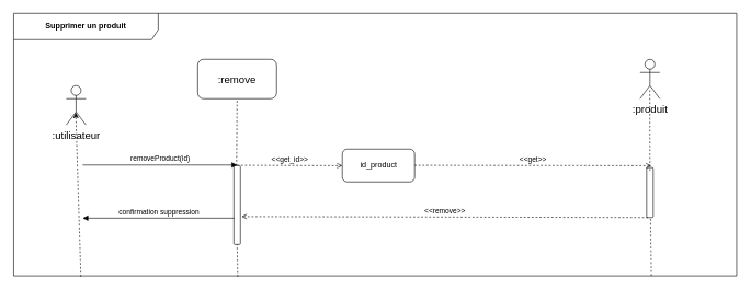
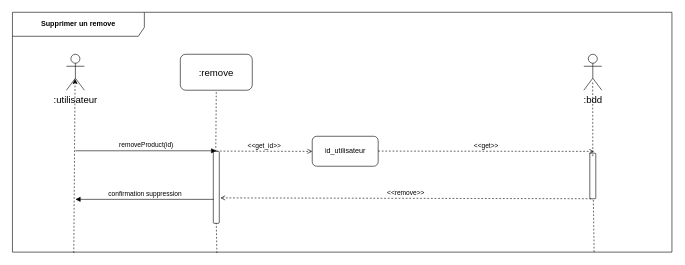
  <mxCell id="0" />
  <mxCell id="1" parent="0" />
- <mxCell id="2" value="Supprimer un produit" style="shape=umlFrame;whiteSpace=wrap;html=1;width=220;height=40;fontStyle=1;labelBackgroundColor=#ffffff;labelBorderColor=none;gradientColor=none;swimlaneFillColor=none;shadow=0;strokeColor=#000000;" parent="1" vertex="1"><mxGeometry x="20" y="20" width="1100" height="400" as="geometry" /></mxCell>
- <mxCell id="3" value=":utilisateur" style="shape=umlActor;verticalLabelPosition=bottom;labelBackgroundColor=#ffffff;verticalAlign=top;html=1;shadow=0;strokeColor=#000000;gradientColor=none;fontSize=16;align=center;" parent="1" vertex="1"><mxGeometry x="100" y="130" width="30" height="60" as="geometry" /></mxCell>
+ <mxCell id="2" value="Supprimer un remove" style="shape=umlFrame;whiteSpace=wrap;html=1;width=220;height=40;fontStyle=1;labelBackgroundColor=#ffffff;labelBorderColor=none;gradientColor=none;swimlaneFillColor=none;shadow=0;strokeColor=#000000;" parent="1" vertex="1"><mxGeometry x="20" y="20" width="1100" height="400" as="geometry" /></mxCell>
+ <mxCell id="3" value=":utilisateur" style="shape=umlActor;verticalLabelPosition=bottom;labelBackgroundColor=#ffffff;verticalAlign=top;html=1;shadow=0;strokeColor=#000000;gradientColor=none;fontSize=16;align=center;" parent="1" vertex="1"><mxGeometry x="110" y="90" width="30" height="60" as="geometry" /></mxCell>
  <mxCell id="4" value=":remove" style="rounded=1;whiteSpace=wrap;html=1;shadow=0;labelBackgroundColor=#ffffff;strokeColor=#000000;gradientColor=none;fontSize=16;align=center;" parent="1" vertex="1"><mxGeometry x="300" y="90" width="120" height="60" as="geometry" /></mxCell>
  <mxCell id="5" value="" style="endArrow=classic;dashed=1;html=1;fontSize=16;entryX=0.482;entryY=0.683;entryDx=0;entryDy=0;entryPerimeter=0;exitX=0.093;exitY=1.003;exitDx=0;exitDy=0;exitPerimeter=0;" parent="1" source="2" target="3" edge="1"><mxGeometry width="50" height="50" relative="1" as="geometry"><mxPoint x="124" y="492" as="sourcePoint" /><mxPoint x="70" y="510" as="targetPoint" /></mxGeometry></mxCell>
  <mxCell id="6" value="" style="endArrow=none;dashed=1;html=1;fontSize=16;entryX=0.5;entryY=1;entryDx=0;entryDy=0;exitX=0.31;exitY=1;exitDx=0;exitDy=0;exitPerimeter=0;" parent="1" source="10" target="4" edge="1"><mxGeometry width="50" height="50" relative="1" as="geometry"><mxPoint x="131.2" y="542.88" as="sourcePoint" /><mxPoint x="360" y="191" as="targetPoint" /></mxGeometry></mxCell>
- <mxCell id="7" value=":produit" style="shape=umlActor;verticalLabelPosition=bottom;labelBackgroundColor=#ffffff;verticalAlign=top;html=1;shadow=0;strokeColor=#000000;gradientColor=none;fontSize=16;align=center;" parent="1" vertex="1"><mxGeometry x="973" y="90" width="30" height="60" as="geometry" /></mxCell>
- <mxCell id="8" value="id_product" style="html=1;gradientColor=none;rounded=1;" parent="1" vertex="1"><mxGeometry x="520" y="226.794" width="110" height="50" as="geometry" /></mxCell>
+ <mxCell id="7" value=":bdd" style="shape=umlActor;verticalLabelPosition=bottom;labelBackgroundColor=#ffffff;verticalAlign=top;html=1;shadow=0;strokeColor=#000000;gradientColor=none;fontSize=16;align=center;" parent="1" vertex="1"><mxGeometry x="973" y="90" width="30" height="60" as="geometry" /></mxCell>
+ <mxCell id="8" value="id_utilisateur" style="html=1;gradientColor=none;rounded=1;" parent="1" vertex="1"><mxGeometry x="520" y="226.794" width="110" height="50" as="geometry" /></mxCell>
  <mxCell id="9" value="&amp;lt;&amp;lt;get_id&amp;gt;&amp;gt;" style="html=1;verticalAlign=bottom;endArrow=open;fontSize=11;dashed=1;endFill=0;" parent="1" edge="1"><mxGeometry width="80" relative="1" as="geometry"><mxPoint x="360" y="251.5" as="sourcePoint" /><mxPoint x="520" y="252" as="targetPoint" /></mxGeometry></mxCell>
  <mxCell id="10" value="" style="html=1;points=[];perimeter=orthogonalPerimeter;rounded=1;gradientColor=none;" parent="1" vertex="1"><mxGeometry x="355" y="252" width="10" height="120" as="geometry" /></mxCell>
  <mxCell id="11" value="" style="endArrow=none;dashed=1;html=1;fontSize=16;entryX=0.5;entryY=1;entryDx=0;entryDy=0;exitX=0.31;exitY=1.004;exitDx=0;exitDy=0;exitPerimeter=0;" parent="1" source="2" target="10" edge="1"><mxGeometry width="50" height="50" relative="1" as="geometry"><mxPoint x="360" y="410" as="sourcePoint" /><mxPoint x="360" y="150" as="targetPoint" /></mxGeometry></mxCell>
  <mxCell id="12" value="removeProduct(id)" style="html=1;verticalAlign=bottom;endArrow=block;fontSize=11;" parent="1" edge="1"><mxGeometry width="80" relative="1" as="geometry"><mxPoint x="125" y="251" as="sourcePoint" /><mxPoint x="360" y="251" as="targetPoint" /></mxGeometry></mxCell>
  <mxCell id="13" value="" style="endArrow=none;dashed=1;html=1;fontSize=16;entryX=0.556;entryY=0.739;entryDx=0;entryDy=0;entryPerimeter=0;exitX=0.882;exitY=1;exitDx=0;exitDy=0;exitPerimeter=0;" parent="1" source="2" target="14" edge="1"><mxGeometry width="50" height="50" relative="1" as="geometry"><mxPoint x="990.2" y="490" as="sourcePoint" /><mxPoint x="986.68" y="134.34" as="targetPoint" /></mxGeometry></mxCell>
  <mxCell id="14" value="" style="html=1;points=[];perimeter=orthogonalPerimeter;rounded=1;gradientColor=none;" parent="1" vertex="1"><mxGeometry x="983" y="255" width="10" height="76" as="geometry" /></mxCell>
  <mxCell id="15" value="&amp;lt;&amp;lt;get&amp;gt;&amp;gt;" style="html=1;verticalAlign=bottom;endArrow=open;fontSize=11;dashed=1;endFill=0;" parent="1" edge="1"><mxGeometry width="80" relative="1" as="geometry"><mxPoint x="630" y="251.5" as="sourcePoint" /><mxPoint x="990" y="252" as="targetPoint" /></mxGeometry></mxCell>
  <mxCell id="16" value="&amp;lt;&amp;lt;remove&amp;gt;&amp;gt;" style="html=1;verticalAlign=bottom;endArrow=open;fontSize=11;dashed=1;endFill=0;entryX=1.168;entryY=0.713;entryDx=0;entryDy=0;entryPerimeter=0;exitX=0.146;exitY=0.999;exitDx=0;exitDy=0;exitPerimeter=0;" parent="1" edge="1"><mxGeometry width="80" relative="1" as="geometry"><mxPoint x="985" y="331" as="sourcePoint" /><mxPoint x="366.68" y="329.56" as="targetPoint" /></mxGeometry></mxCell>
  <mxCell id="17" value="confirmation suppression" style="html=1;verticalAlign=bottom;endArrow=block;fontSize=11;exitX=0.057;exitY=0.667;exitDx=0;exitDy=0;exitPerimeter=0;" parent="1" source="10" edge="1"><mxGeometry width="80" relative="1" as="geometry"><mxPoint x="135" y="261" as="sourcePoint" /><mxPoint x="125" y="332" as="targetPoint" /></mxGeometry></mxCell>
  <mxCell id="18" value="" style="endArrow=none;dashed=1;html=1;fontSize=16;entryX=0.493;entryY=0.739;entryDx=0;entryDy=0;entryPerimeter=0;" parent="1" target="7" edge="1"><mxGeometry width="50" height="50" relative="1" as="geometry"><mxPoint x="988" y="260" as="sourcePoint" /><mxPoint x="370" y="160" as="targetPoint" /></mxGeometry></mxCell>
